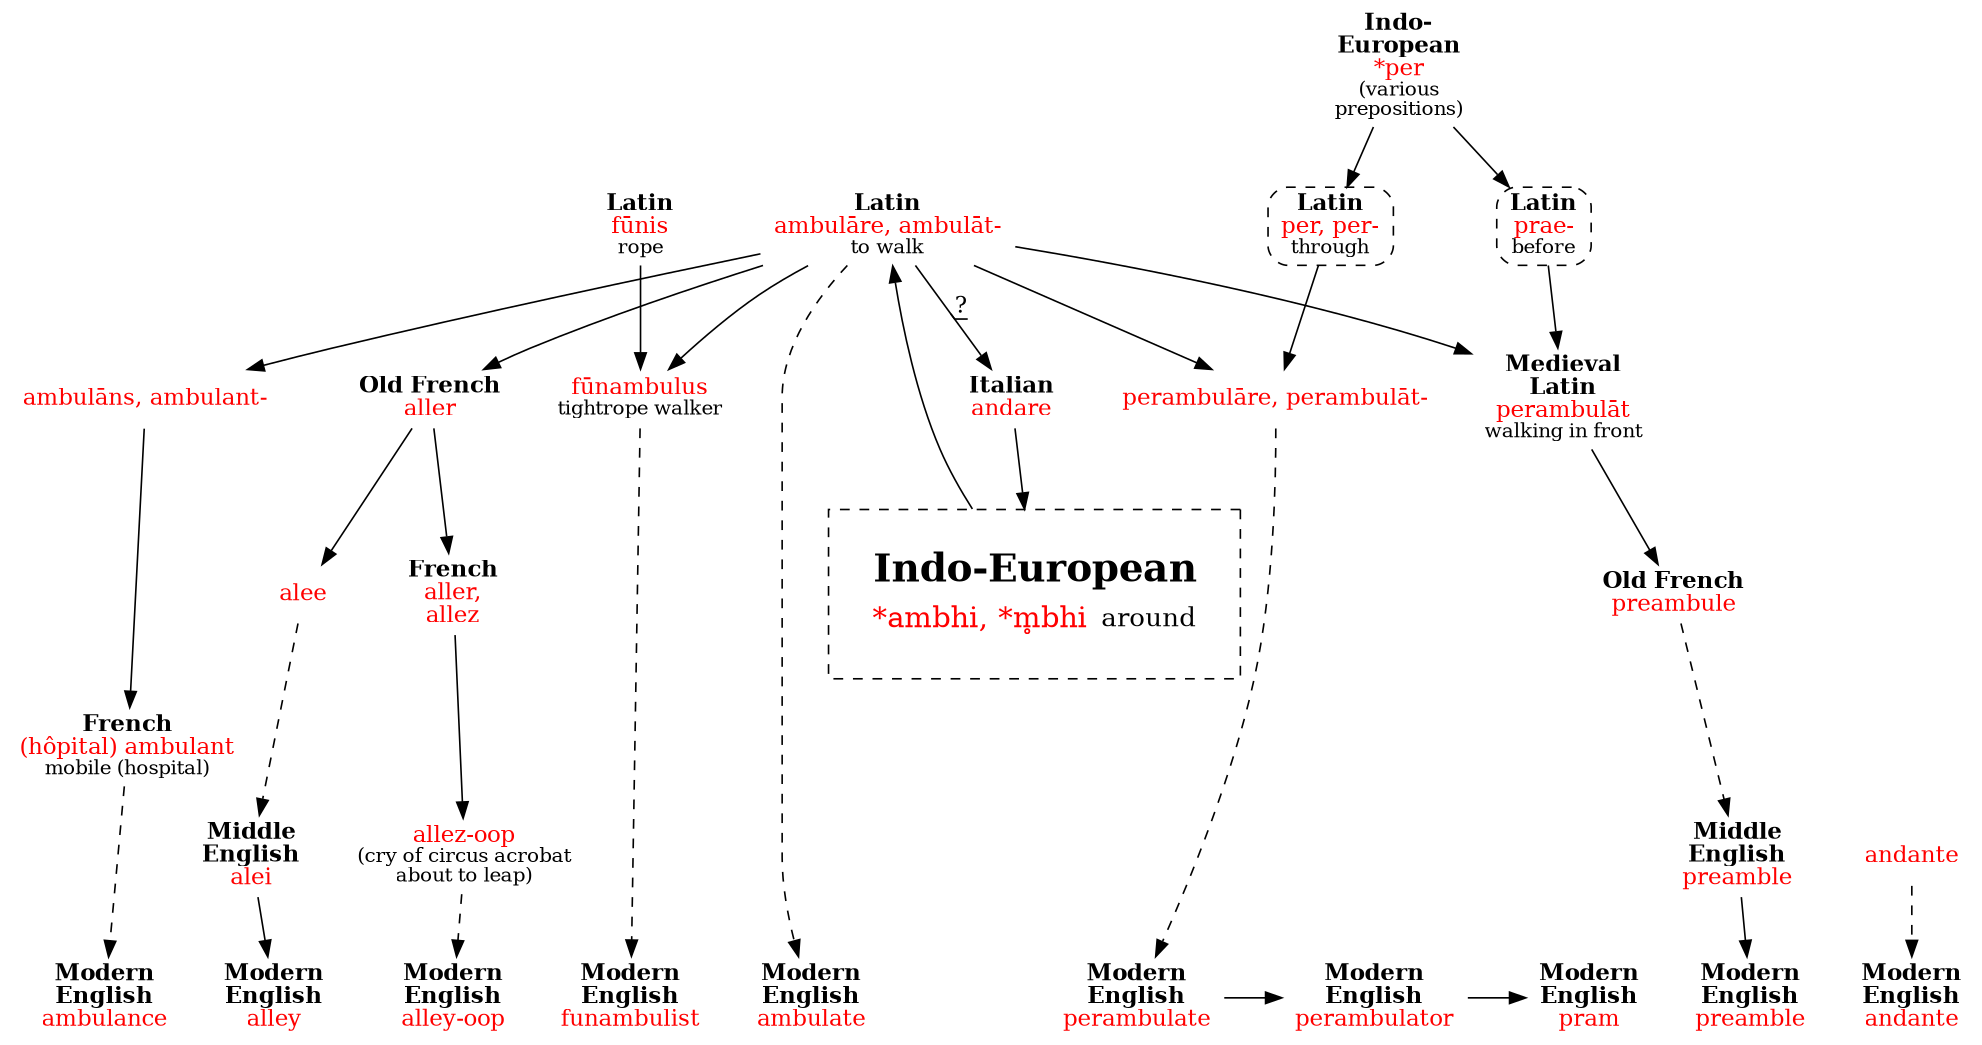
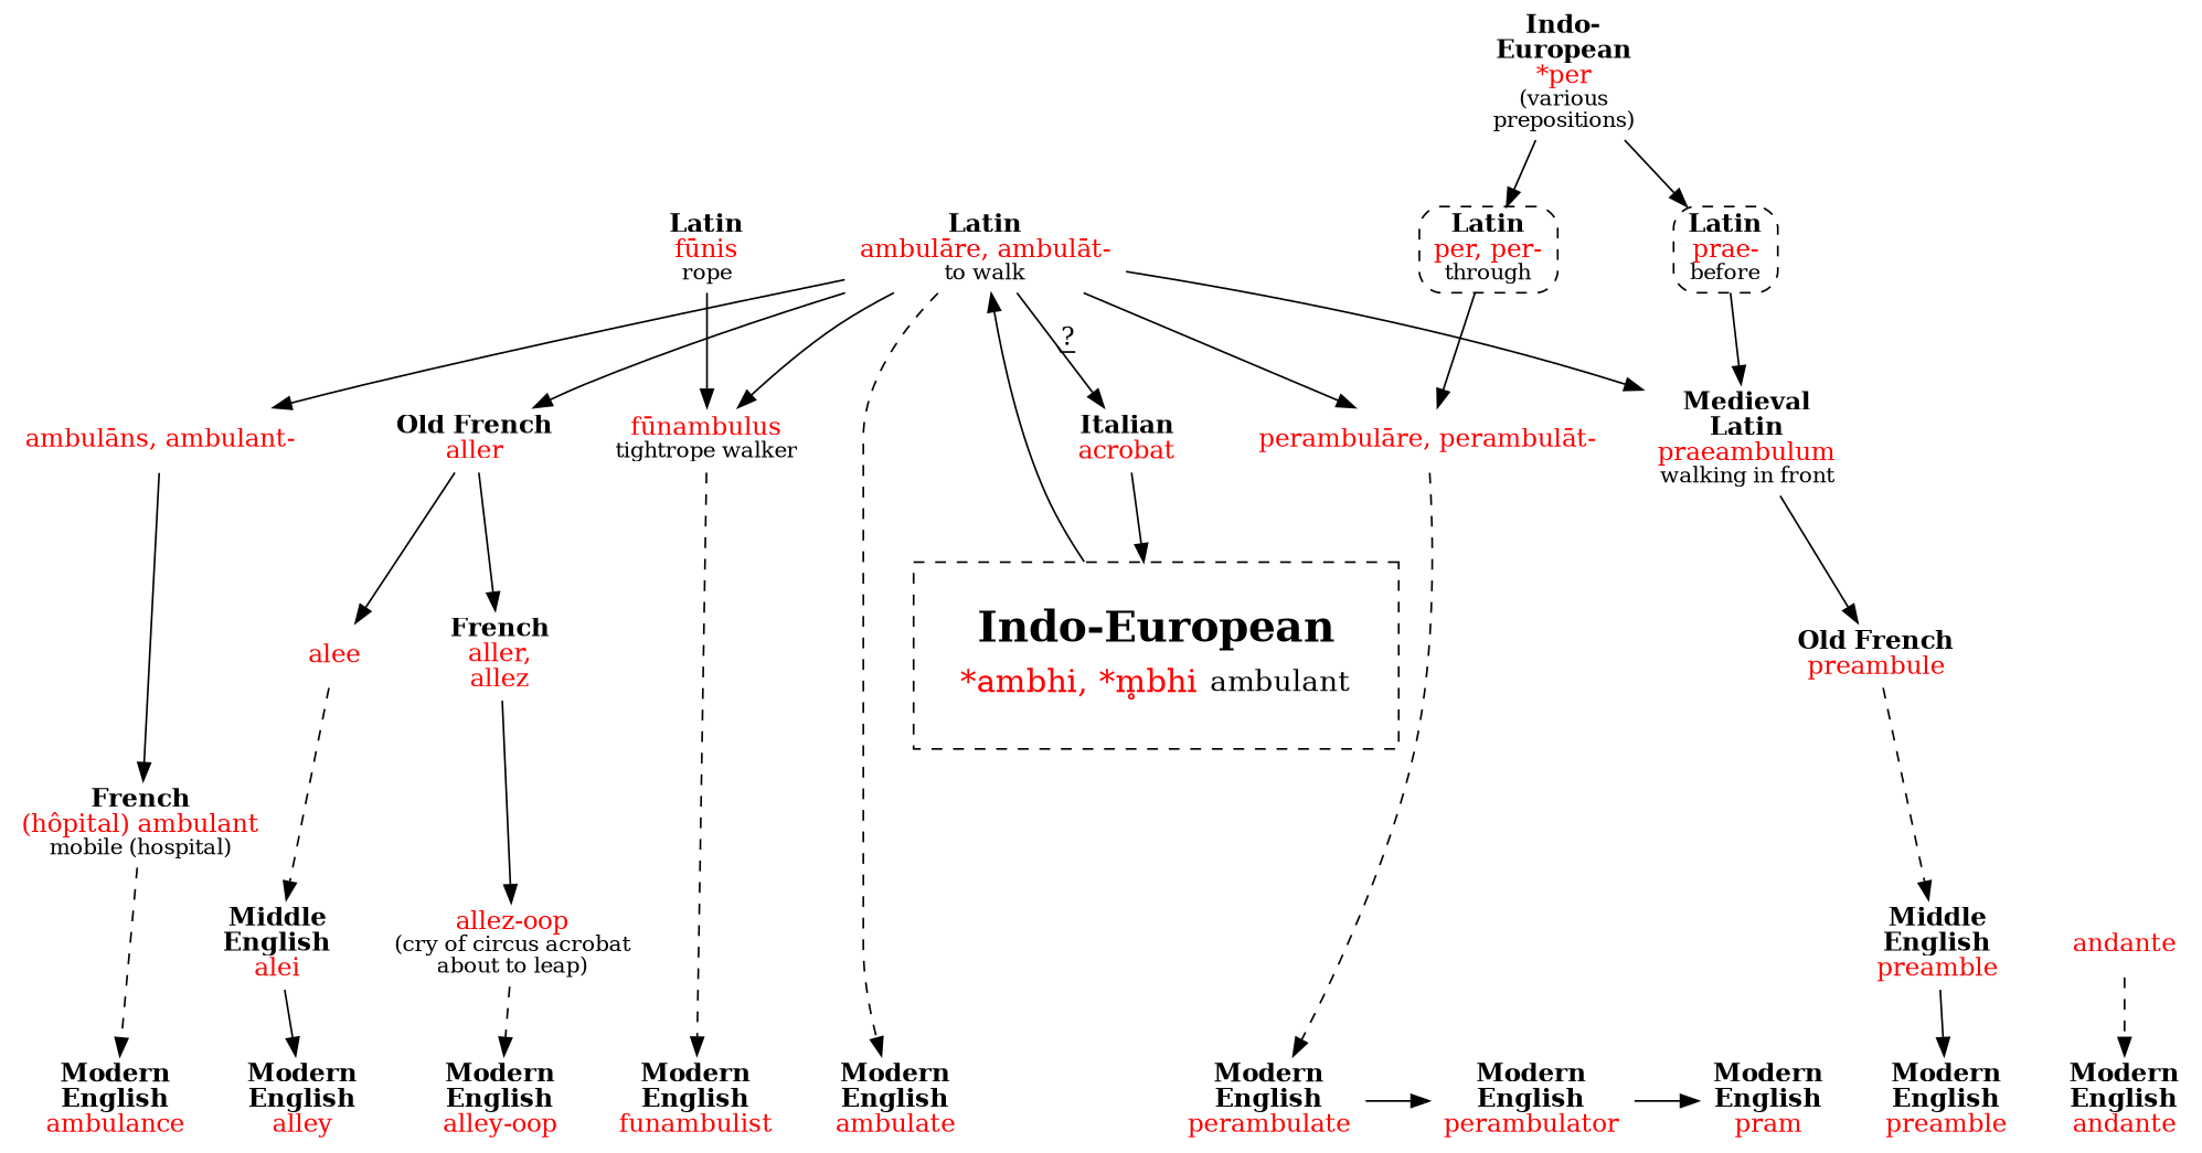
  strict digraph {
    node [shape=none]
    n1 [label=<<b>Modern<br/>English</b><br/><font color="red">ambulate</font>>]
    n2 [label=<<b>Modern<br/>English</b><br/><font color="red">ambulance</font>>]
    n3 [label=<<b>Modern<br/>English</b><br/><font color="red">alley</font>>]
    n4 [label=<<b>Modern<br/>English</b><br/><font color="red">alley-oop</font>>]
    n5 [label=<<b>Modern<br/>English</b><br/><font color="red">andante</font>>]
    n6 [label=<<b>Modern<br/>English</b><br/><font color="red">funambulist</font>>]
    n7 [label=<<b>Modern<br/>English</b><br/><font color="red">perambulate</font>>]
    n8 [label=<<b>Modern<br/>English</b><br/><font color="red">preamble</font>>]
    n9 [label=<<b>Modern<br/>English</b><br/><font color="red">perambulator</font>>]
    n10 [label=<<b>Modern<br/>English</b><br/><font color="red">pram</font>>]
-   n11 [label=<<table border="0"><tr><td colspan="2"><font point-size="24"><b>Indo-European</b></font></td></tr><tr><td><font point-size="18" color="red">*ambhi, *m̥bhi</font></td><td><font point-size="16">around</font></td></tr></table>> margin=.3 peripheries=1 shape=rect style=dashed]
+   n11 [label=<<table border="0"><tr><td colspan="2"><font point-size="24"><b>Indo-European</b></font></td></tr><tr><td><font point-size="18" color="red">*ambhi, *m̥bhi</font></td><td><font point-size="16">ambulant</font></td></tr></table>> margin=.3 peripheries=1 shape=rect style=dashed]
    n12 [label=<<b>Latin</b><br/><font color="red">ambulāre, ambulāt-</font><br/><font point-size="12">to walk</font>>]
    n13 [label=<<font color="red">ambulāns, ambulant-</font>>]
    n14 [label=<<b>Old French</b><br/><font color="red">aller</font>>]
-   n15 [label=<<b>Italian</b><br/><font color="red">andare</font>>]
+   n15 [label=<<b>Italian</b><br/><font color="red">acrobat</font>>]
    n16 [label=<<font color="red">fūnambulus</font><br/><font point-size="12">tightrope walker</font>>]
    n17 [label=<<font color="red">perambulāre, perambulāt-</font>>]
-   n18 [label=<<b>Medieval<br/>Latin</b><br/><font color="red">perambulāt</font><br/><font point-size="12">walking in front</font>>]
+   n18 [label=<<b>Medieval<br/>Latin</b><br/><font color="red">praeambulum</font><br/><font point-size="12">walking in front</font>>]
    n19 [label=<<b>French</b><br/><font color="red">(hôpital) ambulant</font><br/><font point-size="12">mobile (hospital)</font>>]
    n20 [label=<<font color="red">alee</font>>]
    n21 [label=<<b>French</b><br/><font color="red">aller,<br/>allez</font>>]
    n22 [label=<<b>Old French</b><br/><font color="red">preambule</font>>]
    n23 [label=<<b>Middle<br/>English</b><br/><font color="red">alei</font>>]
    n24 [label=<<font color="red">allez-oop</font><br/><font point-size="12">(cry of circus acrobat<br/>about to leap)</font>>]
    n25 [label=<<font color="red">andante</font>>]
    n26 [label=<<b>Latin</b><br/><font color="red">fūnis</font><br/><font point-size="12">rope</font>>]
    n27 [label=<<b>Indo-<br/>European</b><br/><font color="red">*per</font><br/><font point-size="12">(various<br/>prepositions)</font>>]
    n28 [label=<<b>Latin</b><br/><font color="red">per, per-</font><br/><font point-size="12">through</font>> shape=box style="dashed,rounded"]
    n29 [label=<<b>Latin</b><br/><font color="red">prae-</font><br/><font point-size="12">before</font>> shape=box style="dashed,rounded"]
    n30 [label=<<b>Middle<br/>English</b><br/><font color="red">preamble</font>>]
    subgraph sub_1 {
      rank=sink
      n1
      n2
      n3
      n4
      n5
      n6
      n7
      n8
      n9
      n10
    }
    n7 -> n9
    n9 -> n10
    n11 -> n12
    n12 -> n1 [style=dashed]
    n12 -> n13
    n12 -> n14
    n12 -> n15 [decorate=true label="?"]
    n12 -> n16
    n12 -> n17
    n12 -> n18
    n13 -> n19
    n14 -> n20
    n14 -> n21
    n15 -> n11
    n16 -> n6 [style=dashed]
    n17 -> n7 [style=dashed]
    n18 -> n22
    n19 -> n2 [style=dashed]
    n20 -> n23 [style=dashed]
    n21 -> n24
    n22 -> n30 [style=dashed]
    n23 -> n3
    n24 -> n4 [style=dashed]
    n25 -> n5 [style=dashed]
    n26 -> n16
    n27 -> n28
    n27 -> n29
    n28 -> n17
    n29 -> n18
    n30 -> n8
  }
